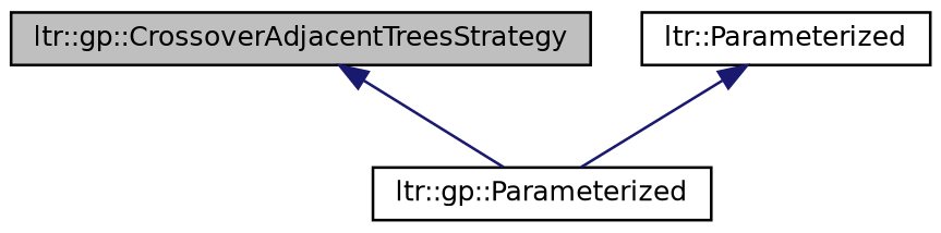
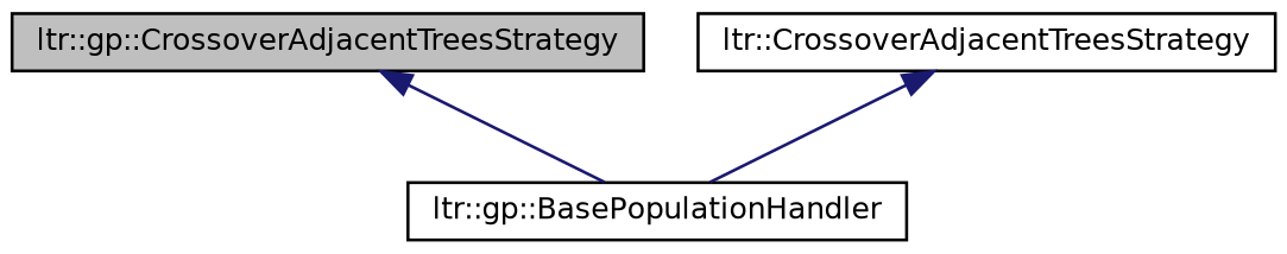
  digraph {
    node [color=black fillcolor=white fontname=Helvetica fontsize=10 shape=record style=filled]
    edge [color=midnightblue dir=back fontname=Helvetica fontsize=10 labelfontname=Helvetica labelfontsize=10 style=solid]
    n1 [fillcolor=grey75 fontcolor=black height=0.2 label="ltr::gp::CrossoverAdjacentTreesStrategy" width=0.4]
-   n2 [height=0.2 label="ltr::gp::Parameterized" width=0.4]
-   n3 [height=0.2 label="ltr::Parameterized" width=0.4]
+   n2 [height=0.2 label="ltr::gp::BasePopulationHandler" width=0.4]
+   n3 [height=0.2 label="ltr::CrossoverAdjacentTreesStrategy" width=0.4]
    n1 -> n2
    n3 -> n2
  }
